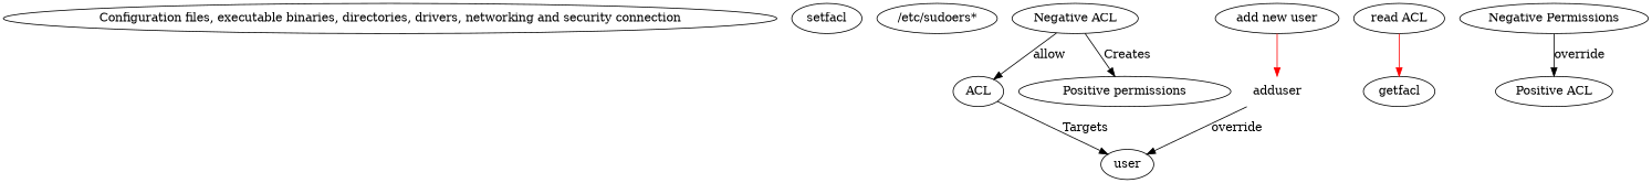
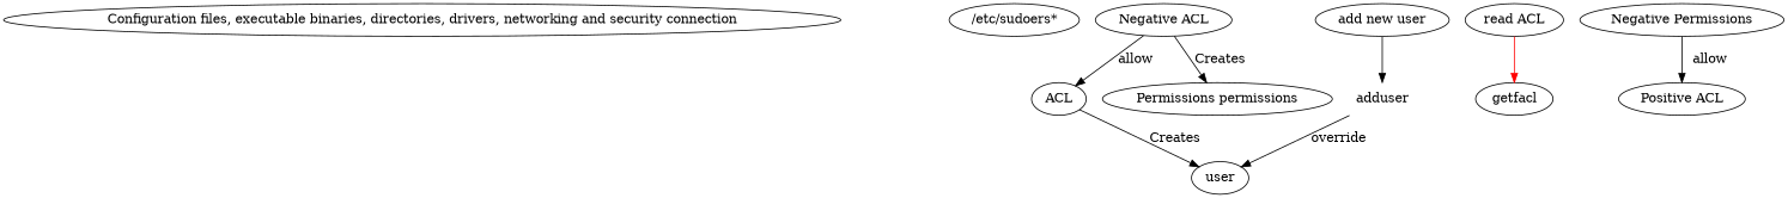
  digraph {
    "Configuration files, executable binaries, directories, drivers, networking and security connection"
-   setfacl
    "/etc/sudoers*"
    adduser [shape=plaintext]
    user
    "add new user"
    ACL
    "Negative ACL"
-   "Positive permissions"
+   "Positive permissions" [label="Permissions permissions"]
    "read ACL"
    getfacl
    "Negative Permissions"
    "Positive ACL"
    adduser -> user [label=override]
-   "add new user" -> adduser [color=red]
-   ACL -> user [label=Targets]
+   "add new user" -> adduser [color=black]
+   ACL -> user [label=Creates]
    "Negative ACL" -> ACL [label=allow]
    "Negative ACL" -> "Positive permissions" [label=Creates]
    "read ACL" -> getfacl [color=red]
-   "Negative Permissions" -> "Positive ACL" [label=override]
+   "Negative Permissions" -> "Positive ACL" [label=allow]
  }
